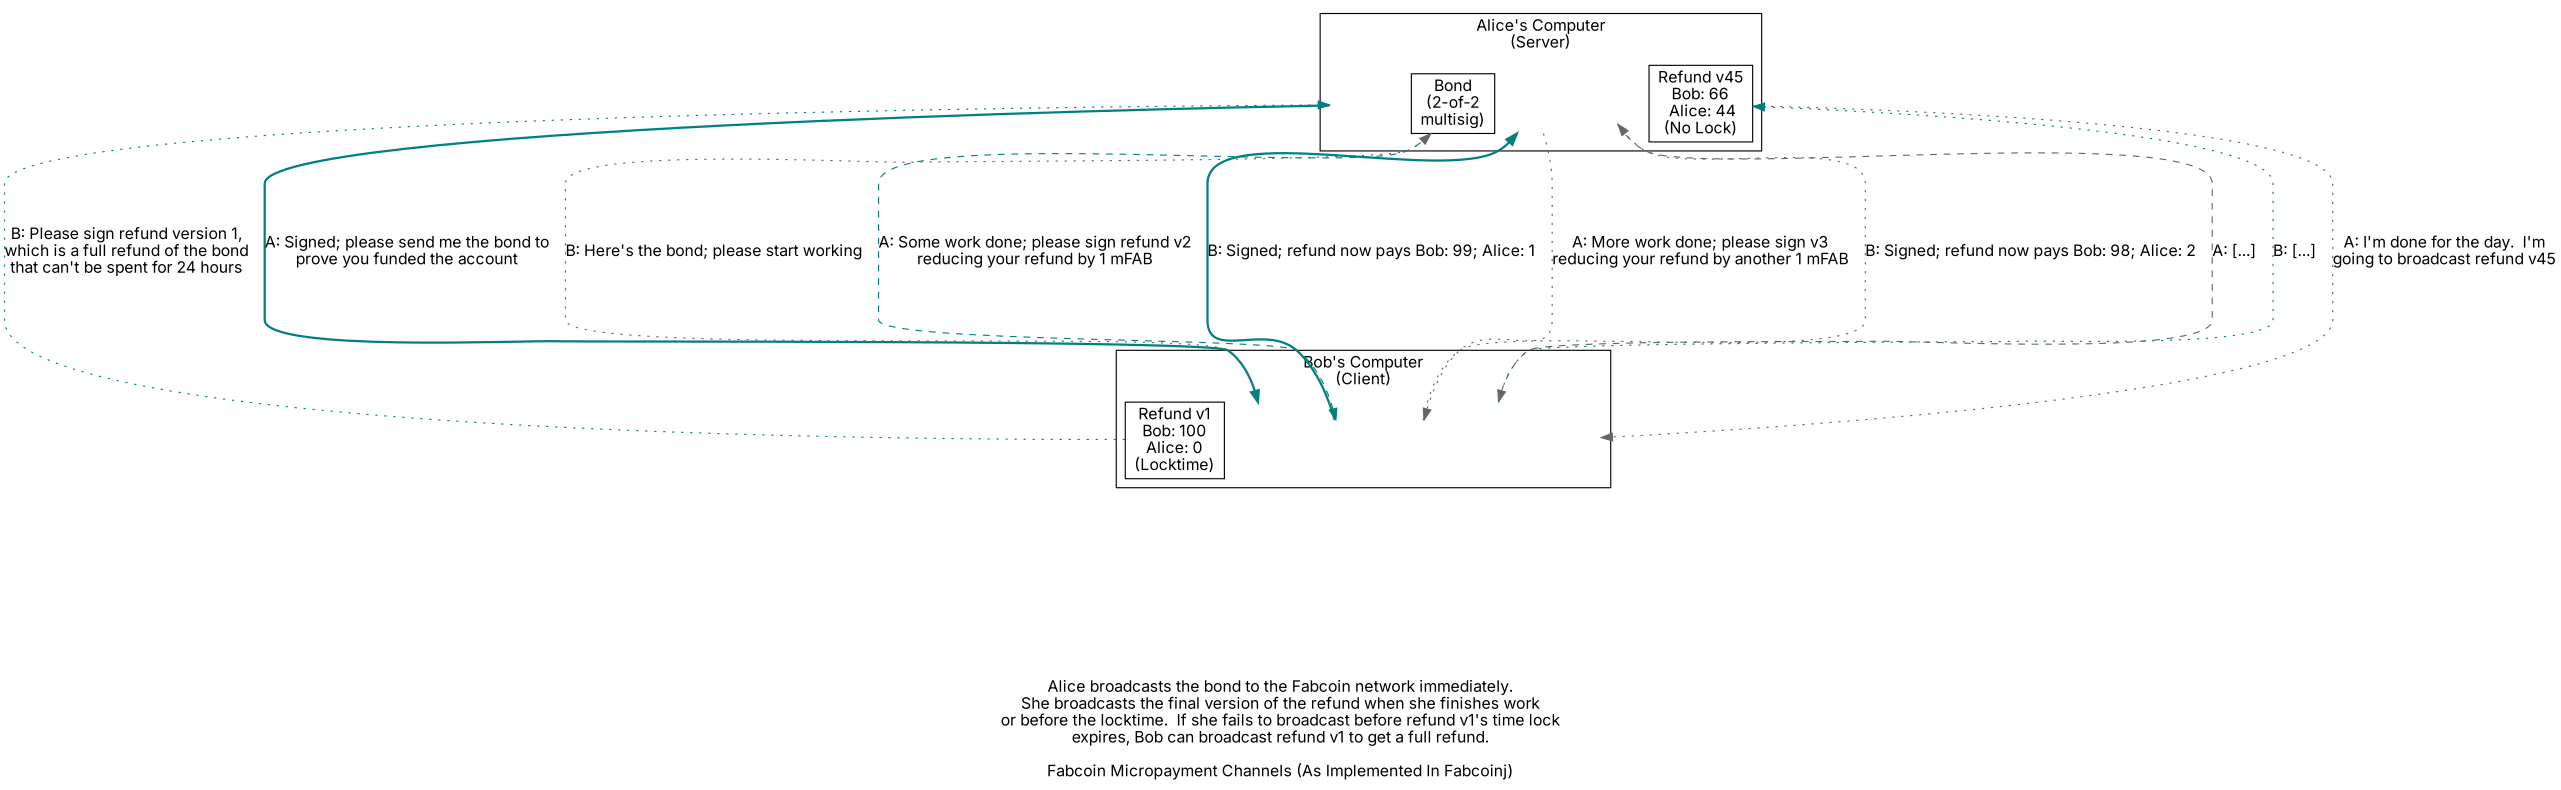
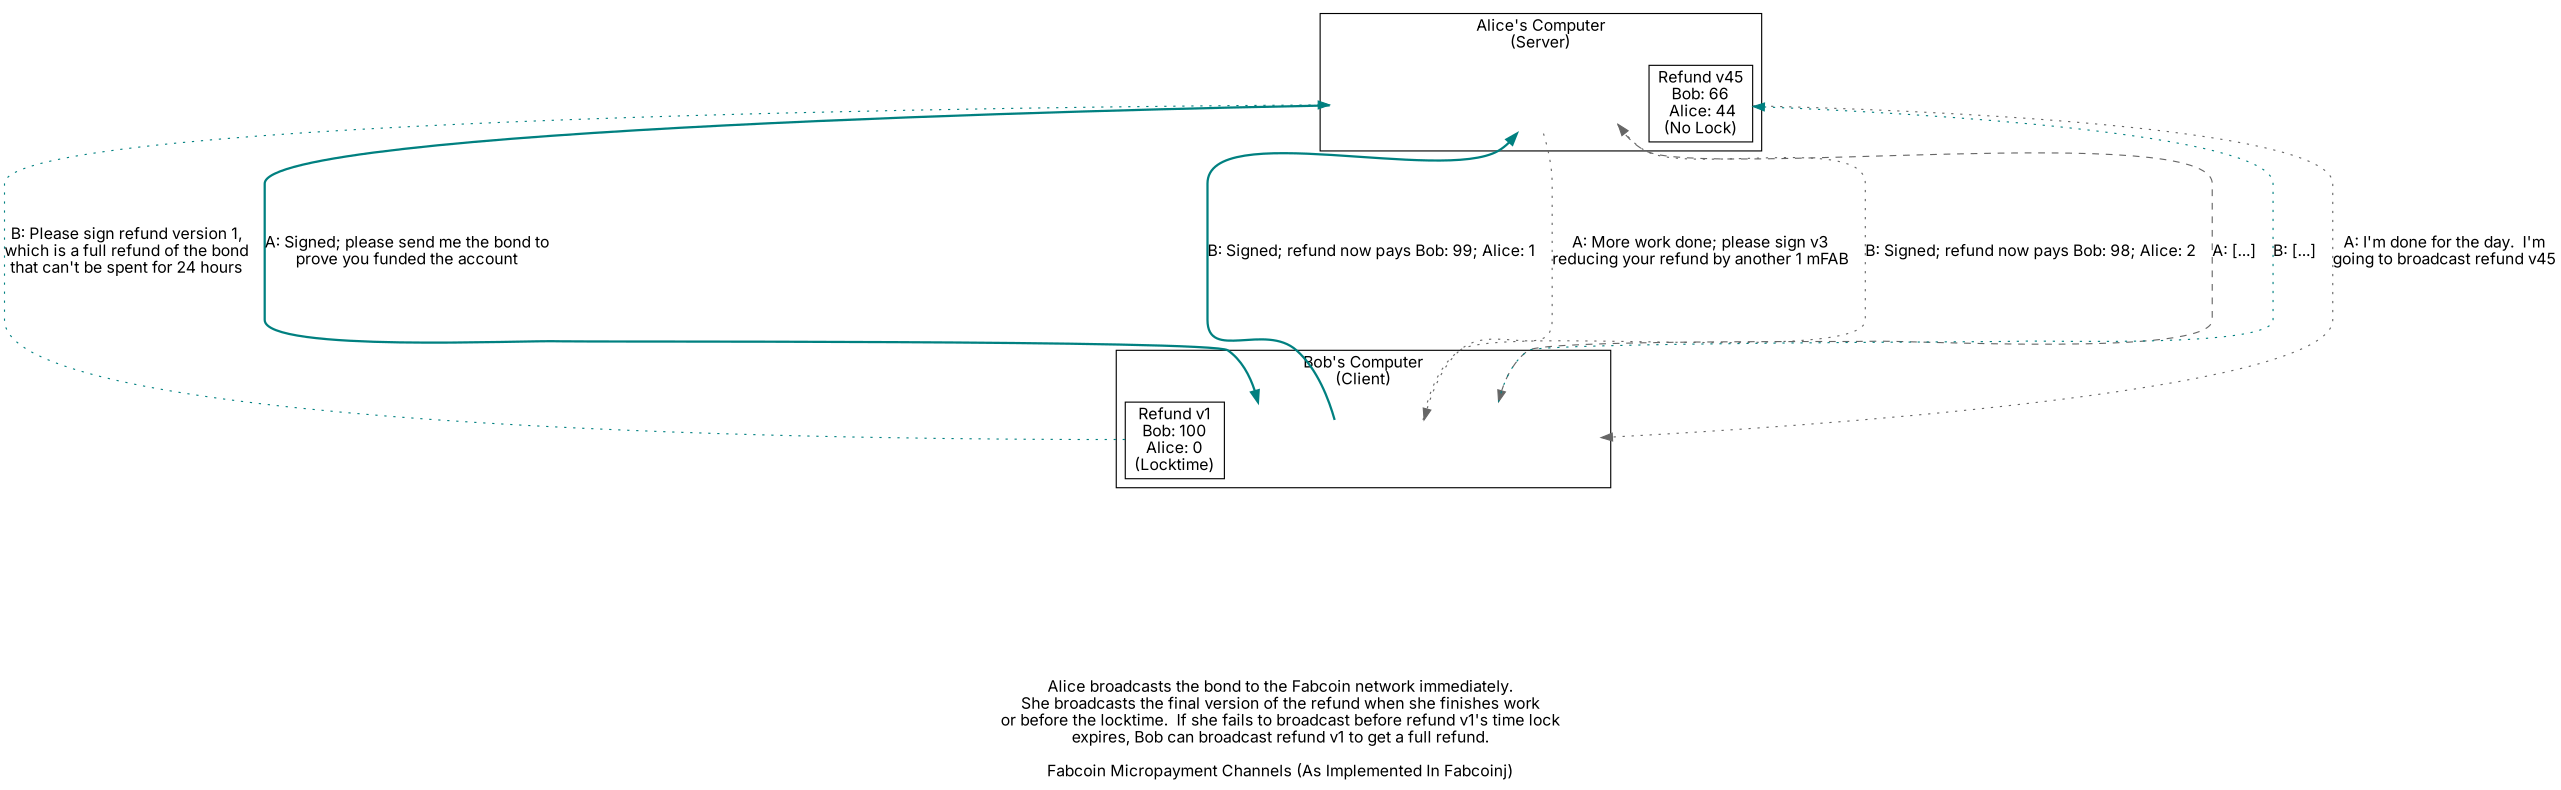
  digraph {
    fontname=Inter
    label=" \n \nAlice broadcasts the bond to the Fabcoin network immediately.\nShe broadcasts the final version of the refund when she finishes work\nor before the locktime.  If she fails to broadcast before refund v1's time lock\nexpires, Bob can broadcast refund v1 to get a full refund.\n \nFabcoin Micropayment Channels (As Implemented In Fabcoinj)"
    nodesep=0.1
    rankdir=TB
    node [fontname=Inter shape=box style=invis]
    edge [fontname=Inter minlen=4 style=dotted color=teal]
    atx2v1s
-   n2 [bgcolor=grey label="Bond\n(2-of-2\nmultisig)" style=unfilled]
    n3 [label=" \n \n "]
    atx2v4
    n5 [bgcolor=grey label="Refund v45\nBob: 66\n Alice: 44\n(No Lock)" style=unfilled]
    n6 [bgcolor=grey label="Refund v1\nBob: 100\nAlice: 0\n(Locktime)" style=unfilled]
    n7 [label=" \n \n \n "]
    btx2v2s
    btx2v3
    n10 [label=" \n \n \n "]
    btx2v5
    subgraph cluster_1 {
      label="Alice's Computer\n(Server)"
      rank=same
      atx2v1s
-     n2
      n3
      atx2v4
      n5
    }
    subgraph cluster_2 {
      label="Bob's Computer\n(Client)"
      rank=same
      n6
      n7
      btx2v2s
      btx2v3
      n10
      btx2v5
    }
    atx2v1s -> n7 [label="A: Signed; please send me the bond to\nprove you funded the account" style=bold]
-   n2 -> btx2v2s [label="A: Some work done; please sign refund v2\nreducing your refund by 1 mFAB" style=dashed]
    n3 -> btx2v3 [label="A: More work done; please sign v3\nreducing your refund by another 1 mFAB" color=gray40]
    atx2v4 -> n10 [label="A: [...]" style=dashed color=gray40]
    n5 -> btx2v5 [label="A: I'm done for the day.  I'm\ngoing to broadcast refund v45" color=gray40]
    n6 -> atx2v1s [label="B: Please sign refund version 1,\nwhich is a full refund of the bond\nthat can't be spent for 24 hours"]
-   n7 -> n2 [label="B: Here's the bond; please start working" color=gray40]
    btx2v2s -> n3 [label="B: Signed; refund now pays Bob: 99; Alice: 1" style=bold]
    btx2v3 -> atx2v4 [label="B: Signed; refund now pays Bob: 98; Alice: 2" color=gray40]
    n10 -> n5 [label="B: [...]"]
  }
